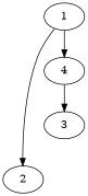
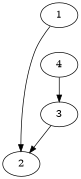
  digraph {
    1
    2
    4
    3
    1 -> 2 [weight=3]
-   1 -> 4 [weight=5]
    4 -> 3 [weight=2]
+   3 -> 2 [weight=1]
  }
